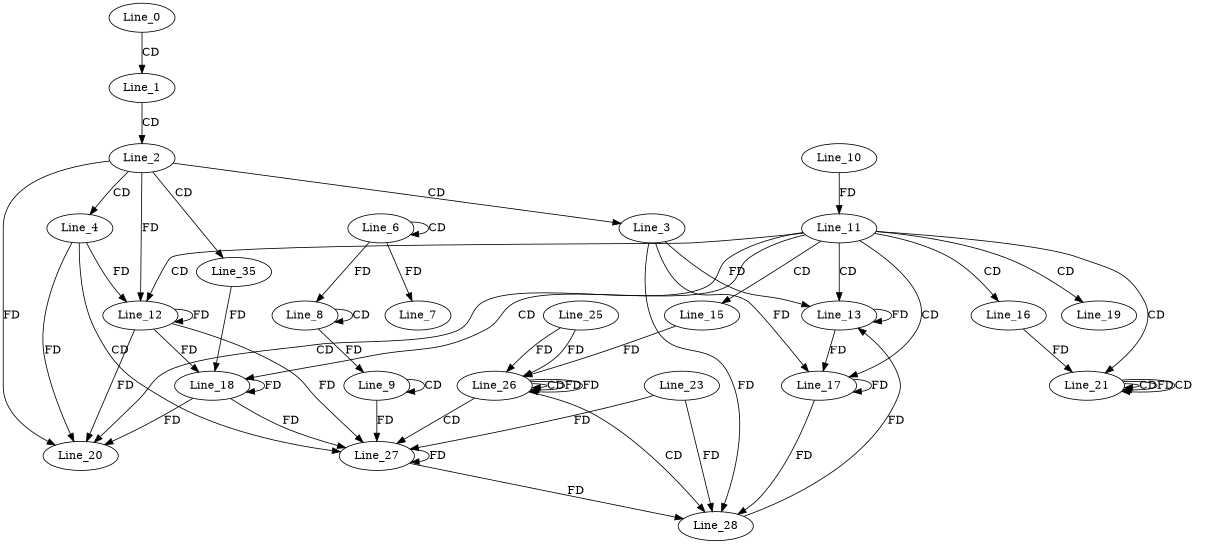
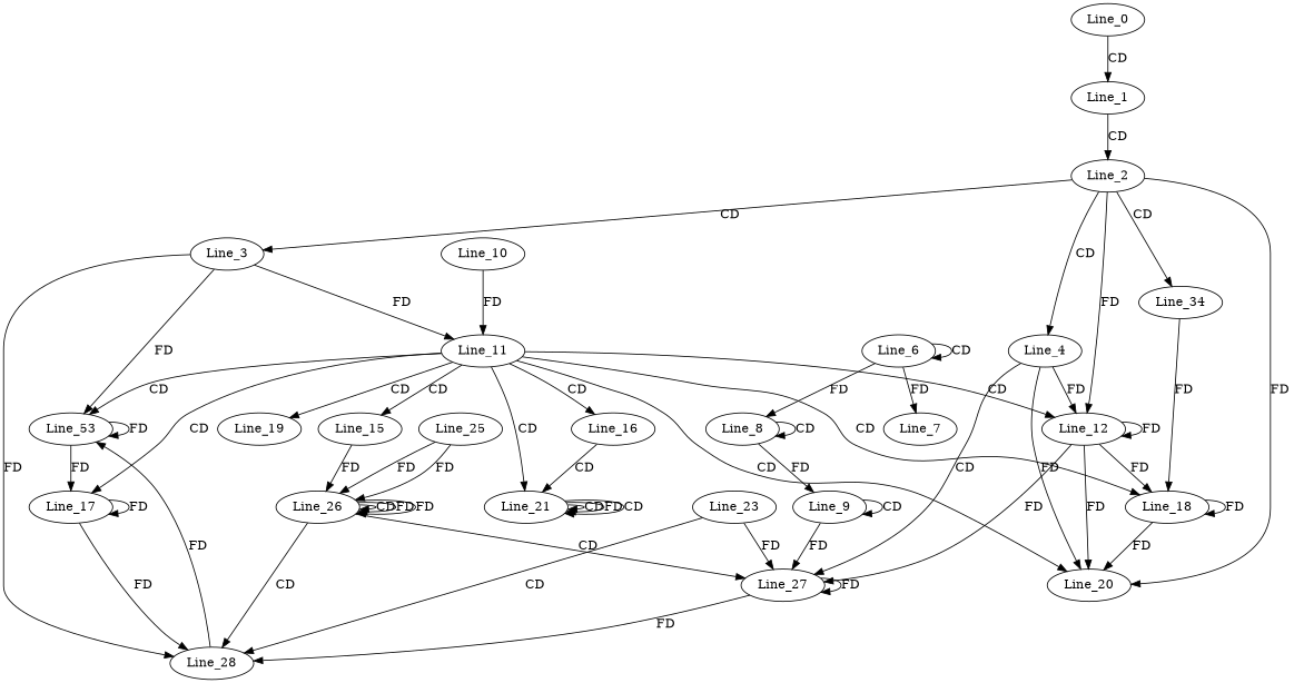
  digraph {
    Line_0
    Line_1
    Line_2
    Line_3
    Line_4
    Line_12
    Line_20
-   Line_35
-   Line_13
+   Line_35 [label=Line_34]
+   Line_13 [label=Line_53]
    Line_17
    Line_28
    Line_27
    Line_18
    Line_6
    Line_7
    Line_8
    Line_9
    Line_10
    Line_11
    Line_15
    Line_16
    Line_19
    Line_21
    Line_26
    Line_25
    Line_23
    Line_0 -> Line_1 [label=CD]
    Line_1 -> Line_2 [label=CD]
    Line_2 -> Line_3 [label=CD]
    Line_2 -> Line_4 [label=CD]
    Line_2 -> Line_12 [label=FD]
    Line_2 -> Line_20 [label=FD]
    Line_2 -> Line_35 [label=CD]
    Line_3 -> Line_13 [label=FD]
-   Line_3 -> Line_17 [label=FD]
+   Line_3 -> Line_11 [label=FD]
    Line_3 -> Line_28 [label=FD]
    Line_4 -> Line_12 [label=FD]
    Line_4 -> Line_20 [label=FD]
    Line_4 -> Line_27 [label=CD]
    Line_12 -> Line_12 [label=FD]
    Line_12 -> Line_20 [label=FD]
    Line_12 -> Line_27 [label=FD]
    Line_12 -> Line_18 [label=FD]
    Line_35 -> Line_18 [label=FD]
    Line_13 -> Line_13 [label=FD]
    Line_13 -> Line_17 [label=FD]
    Line_17 -> Line_17 [label=FD]
    Line_17 -> Line_28 [label=FD]
    Line_28 -> Line_13 [label=FD]
    Line_27 -> Line_28 [label=FD]
    Line_27 -> Line_27 [label=FD]
    Line_18 -> Line_20 [label=FD]
-   Line_18 -> Line_27 [label=FD]
    Line_18 -> Line_18 [label=FD]
    Line_6 -> Line_6 [label=CD]
    Line_6 -> Line_7 [label=FD]
    Line_6 -> Line_8 [label=FD]
    Line_8 -> Line_8 [label=CD]
    Line_8 -> Line_9 [label=FD]
    Line_9 -> Line_27 [label=FD]
    Line_9 -> Line_9 [label=CD]
    Line_10 -> Line_11 [label=FD]
    Line_11 -> Line_12 [label=CD]
    Line_11 -> Line_20 [label=CD]
    Line_11 -> Line_13 [label=CD]
    Line_11 -> Line_17 [label=CD]
    Line_11 -> Line_18 [label=CD]
    Line_11 -> Line_15 [label=CD]
    Line_11 -> Line_16 [label=CD]
    Line_11 -> Line_19 [label=CD]
    Line_11 -> Line_21 [label=CD]
    Line_15 -> Line_26 [label=FD]
-   Line_16 -> Line_21 [label=FD]
+   Line_16 -> Line_21 [label=CD]
    Line_21 -> Line_21 [label=CD]
    Line_21 -> Line_21 [label=FD]
    Line_21 -> Line_21 [label=CD]
    Line_26 -> Line_28 [label=CD]
    Line_26 -> Line_27 [label=CD]
    Line_26 -> Line_26 [label=CD]
    Line_26 -> Line_26 [label=FD]
    Line_26 -> Line_26 [label=FD]
    Line_25 -> Line_26 [label=FD]
    Line_25 -> Line_26 [label=FD]
-   Line_23 -> Line_28 [label=FD]
+   Line_23 -> Line_28 [label=CD]
    Line_23 -> Line_27 [label=FD]
  }
